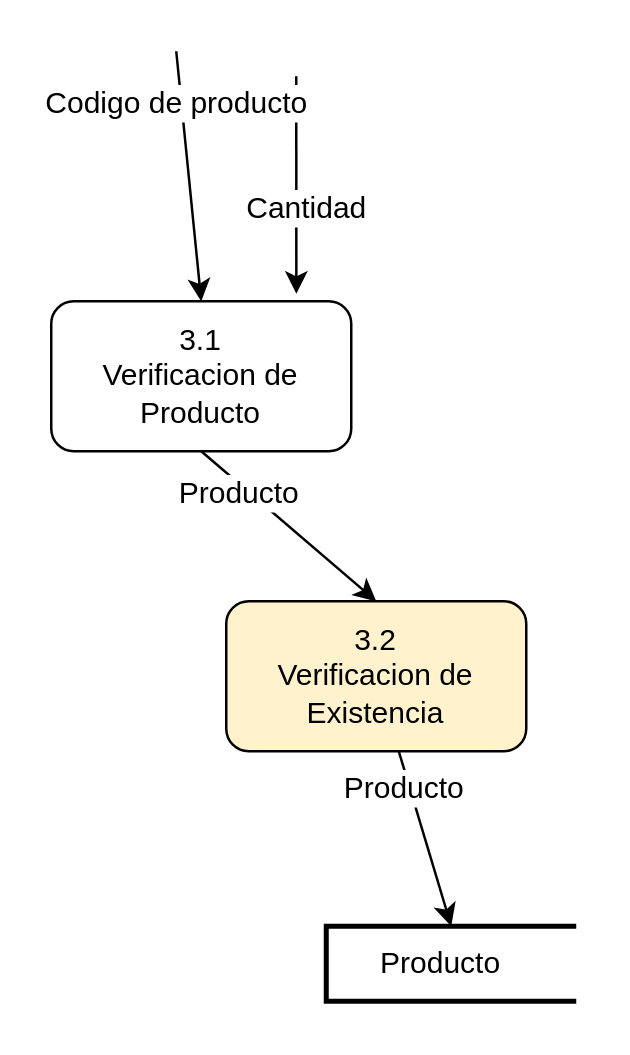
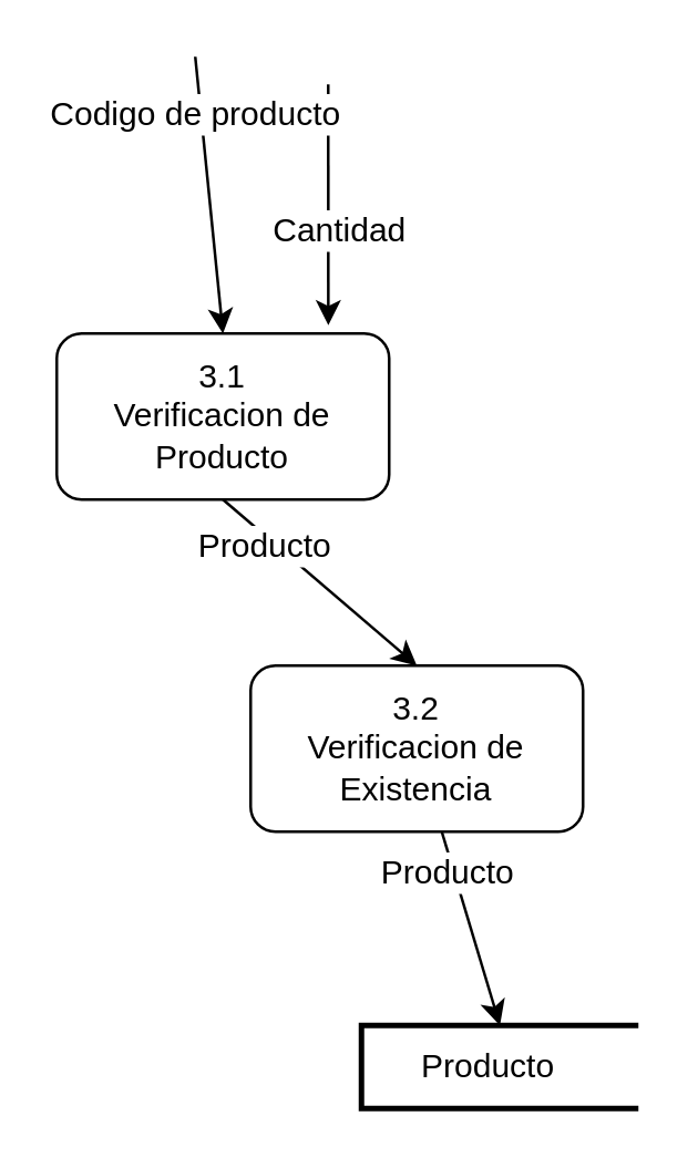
  <mxCell id="0" />
  <mxCell id="1" parent="0" />
  <mxCell id="2" value="3.1&lt;br&gt;Verificacion de Producto" style="rounded=1;whiteSpace=wrap;html=1;" parent="1" vertex="1"><mxGeometry x="20" y="120" width="120" height="60" as="geometry" /></mxCell>
  <mxCell id="3" value="" style="endArrow=classic;html=1;entryX=0.817;entryY=-0.05;entryDx=0;entryDy=0;entryPerimeter=0;" parent="1" target="2" edge="1"><mxGeometry width="50" height="50" relative="1" as="geometry"><mxPoint x="118" y="30" as="sourcePoint" /><mxPoint x="140" y="50" as="targetPoint" /></mxGeometry></mxCell>
  <mxCell id="4" value="Cantidad" style="text;html=1;resizable=0;points=[];align=center;verticalAlign=middle;labelBackgroundColor=#ffffff;" parent="3" vertex="1" connectable="0"><mxGeometry x="0.218" y="3" relative="1" as="geometry"><mxPoint as="offset" /></mxGeometry></mxCell>
  <mxCell id="5" value="" style="endArrow=classic;html=1;entryX=0.5;entryY=0;entryDx=0;entryDy=0;" parent="1" target="2" edge="1"><mxGeometry width="50" height="50" relative="1" as="geometry"><mxPoint x="70" y="20" as="sourcePoint" /><mxPoint x="80" y="110" as="targetPoint" /></mxGeometry></mxCell>
  <mxCell id="6" value="Codigo de producto" style="text;html=1;resizable=0;points=[];align=center;verticalAlign=middle;labelBackgroundColor=#ffffff;" parent="5" vertex="1" connectable="0"><mxGeometry x="0.501" relative="1" as="geometry"><mxPoint x="-7.5" y="-54.5" as="offset" /></mxGeometry></mxCell>
  <mxCell id="7" value="" style="endArrow=classic;html=1;exitX=0.5;exitY=1;exitDx=0;exitDy=0;" parent="1" source="2" edge="1"><mxGeometry width="50" height="50" relative="1" as="geometry"><mxPoint x="100" y="290" as="sourcePoint" /><mxPoint x="150" y="240" as="targetPoint" /></mxGeometry></mxCell>
  <mxCell id="8" value="Producto" style="text;html=1;resizable=0;points=[];align=center;verticalAlign=middle;labelBackgroundColor=#ffffff;" parent="7" vertex="1" connectable="0"><mxGeometry x="-0.513" y="-3" relative="1" as="geometry"><mxPoint as="offset" /></mxGeometry></mxCell>
- <mxCell id="9" value="3.2&lt;br&gt;Verificacion de Existencia" style="rounded=1;whiteSpace=wrap;html=1;fillColor=#fff2cc;" parent="1" vertex="1"><mxGeometry x="90" y="240" width="120" height="60" as="geometry" /></mxCell>
+ <mxCell id="9" value="3.2&lt;br&gt;Verificacion de Existencia" style="rounded=1;whiteSpace=wrap;html=1;" parent="1" vertex="1"><mxGeometry x="90" y="240" width="120" height="60" as="geometry" /></mxCell>
  <mxCell id="10" value="" style="endArrow=classic;html=1;" parent="1" source="9" edge="1"><mxGeometry width="50" height="50" relative="1" as="geometry"><mxPoint x="130" y="380" as="sourcePoint" /><mxPoint x="180" y="370" as="targetPoint" /></mxGeometry></mxCell>
  <mxCell id="11" value="Producto" style="text;html=1;resizable=0;points=[];align=center;verticalAlign=middle;labelBackgroundColor=#ffffff;" parent="10" vertex="1" connectable="0"><mxGeometry x="-0.625" y="-3" relative="1" as="geometry"><mxPoint as="offset" /></mxGeometry></mxCell>
  <mxCell id="12" value="&amp;nbsp; &amp;nbsp; &amp;nbsp; Producto" style="strokeWidth=2;html=1;shape=mxgraph.flowchart.annotation_1;align=left;pointerEvents=1;connectable=0;" parent="1" vertex="1"><mxGeometry x="130" y="370" width="100" height="30" as="geometry" /></mxCell>
